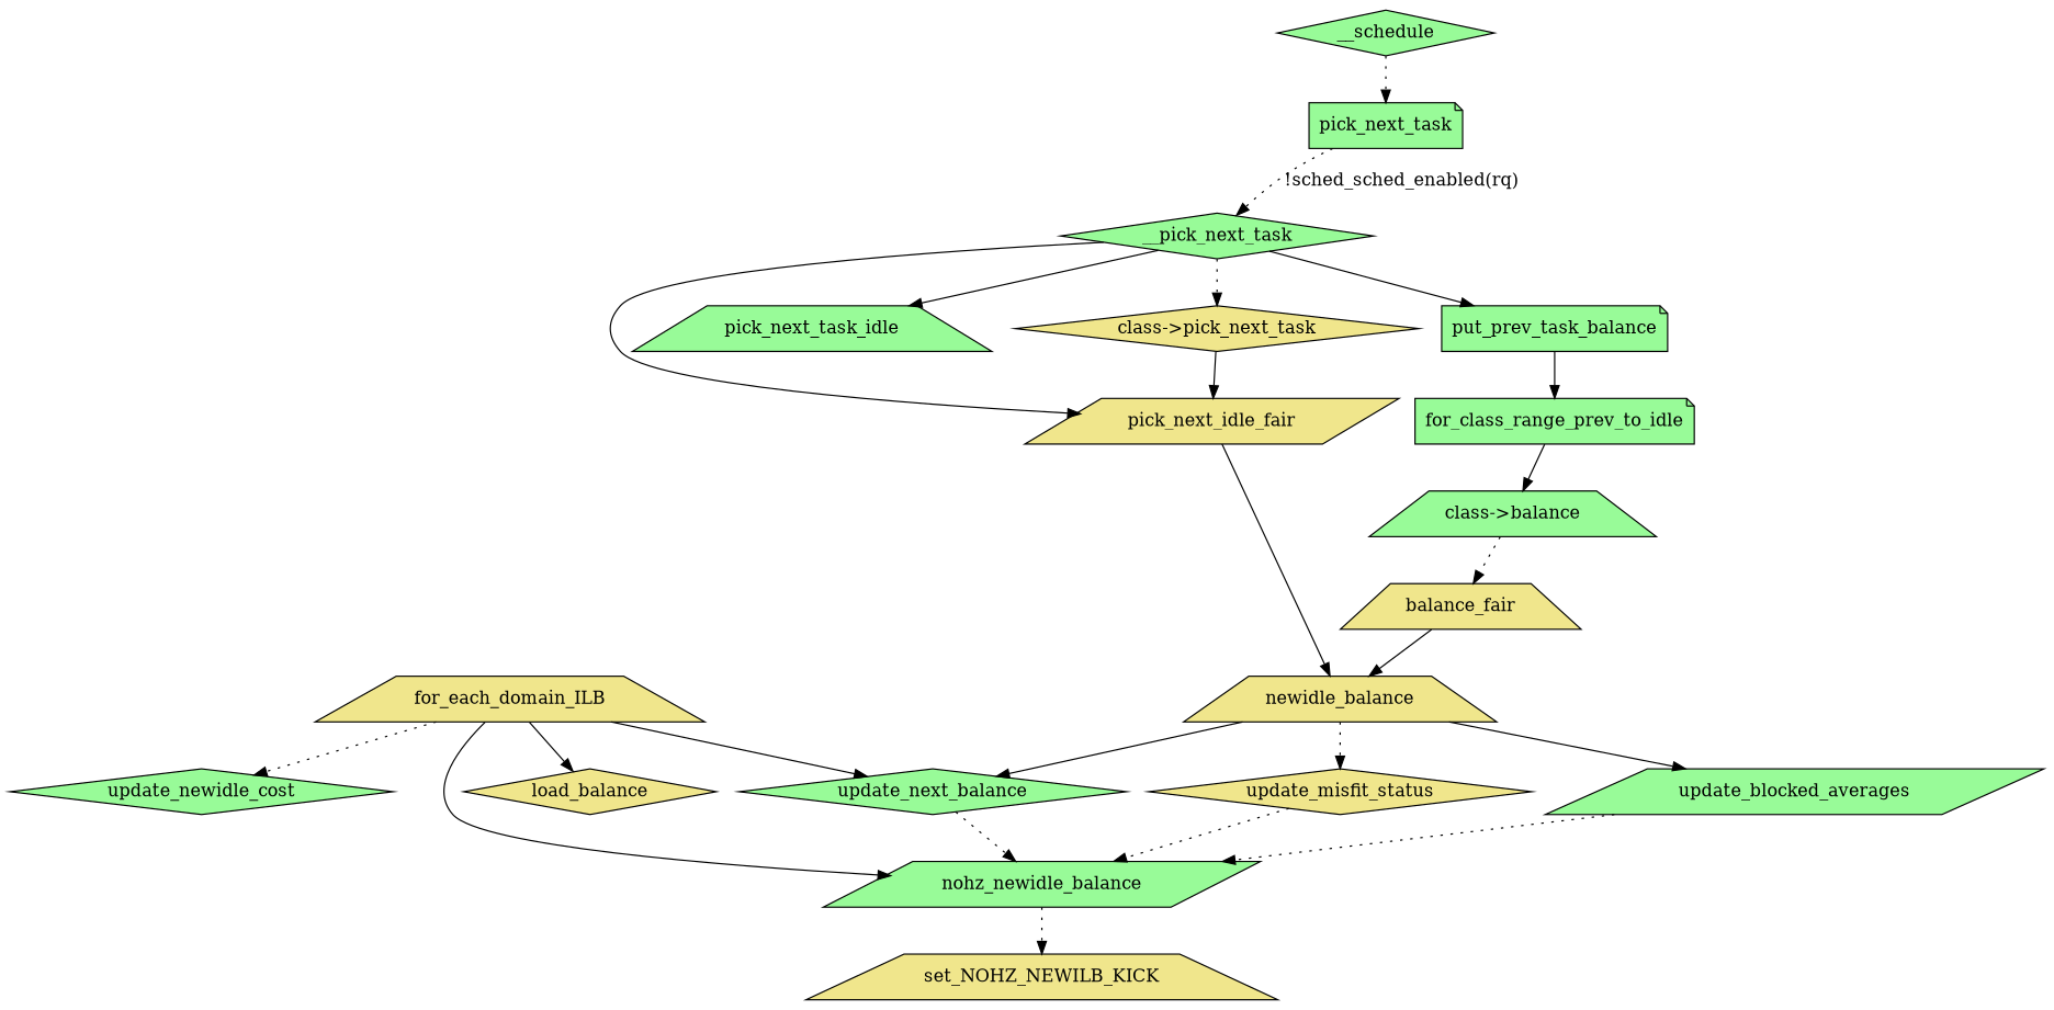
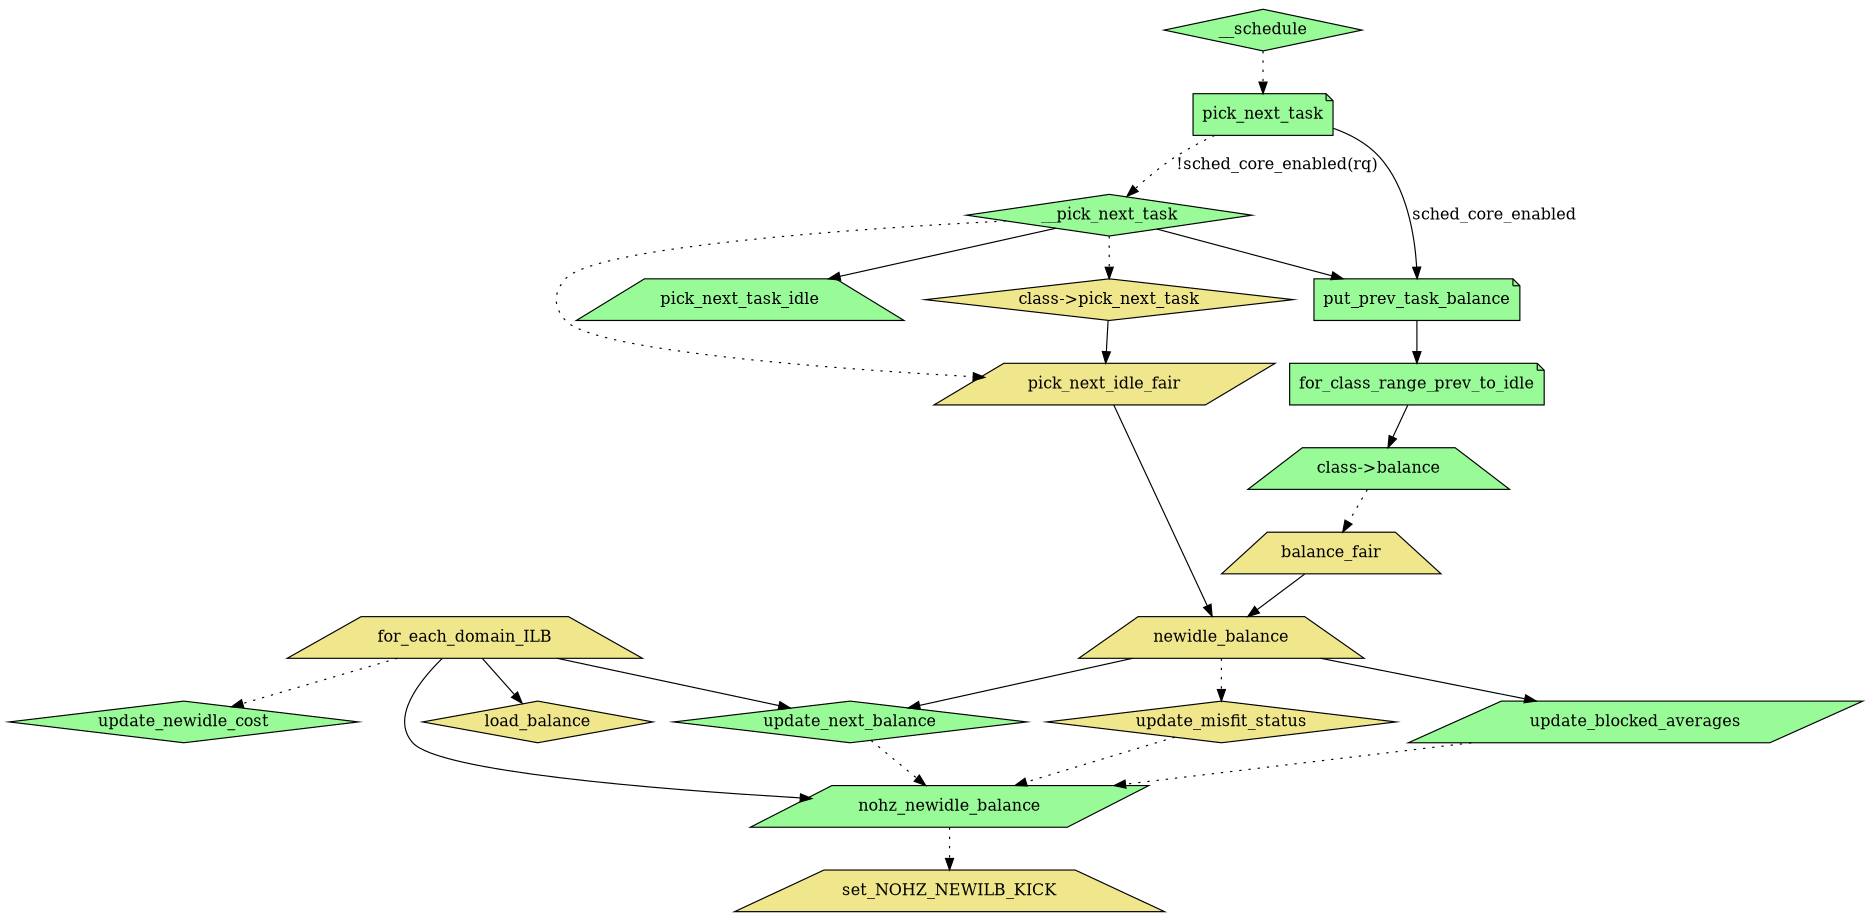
  digraph {
    node [fillcolor=palegreen shape=diamond style=filled]
    edge [style=solid]
    pick_next_task [shape=note]
    __schedule
    __pick_next_task
    put_prev_task_balance [shape=note]
    n5 [fillcolor=khaki label=pick_next_idle_fair shape=parallelogram]
    pick_next_task_idle [shape=trapezium]
    n7 [fillcolor=khaki label="class->pick_next_task"]
    for_class_range_prev_to_idle [shape=note]
    n9 [fillcolor=khaki label=newidle_balance shape=trapezium]
    n10 [label="class->balance" shape=trapezium]
    update_misfit_status [fillcolor=khaki]
    update_next_balance
    update_blocked_averages [shape=parallelogram]
    n14 [fillcolor=khaki label=balance_fair shape=trapezium]
    nohz_newidle_balance [shape=parallelogram]
    for_each_domain_ILB [fillcolor=khaki shape=trapezium]
    n17 [fillcolor=khaki label=load_balance]
    update_newidle_cost
    set_NOHZ_NEWILB_KICK [fillcolor=khaki shape=trapezium]
-   pick_next_task -> __pick_next_task [label="!sched_sched_enabled(rq)" style=dotted]
+   pick_next_task -> __pick_next_task [label="!sched_core_enabled(rq)" style=dotted]
+   pick_next_task -> put_prev_task_balance [label=sched_core_enabled]
    __schedule -> pick_next_task [style=dotted]
    __pick_next_task -> put_prev_task_balance
-   __pick_next_task -> n5
+   __pick_next_task -> n5 [style=dotted]
    __pick_next_task -> pick_next_task_idle
    __pick_next_task -> n7 [style=dotted]
    put_prev_task_balance -> for_class_range_prev_to_idle
    n5 -> n9
    n7 -> n5
    for_class_range_prev_to_idle -> n10
    n9 -> update_misfit_status [style=dotted]
    n9 -> update_next_balance
    n9 -> update_blocked_averages
    n10 -> n14 [style=dotted]
    update_misfit_status -> nohz_newidle_balance [style=dotted]
    update_next_balance -> nohz_newidle_balance [style=dotted]
    update_blocked_averages -> nohz_newidle_balance [style=dotted]
    n14 -> n9
    nohz_newidle_balance -> set_NOHZ_NEWILB_KICK [style=dotted]
    for_each_domain_ILB -> update_next_balance
    for_each_domain_ILB -> nohz_newidle_balance
    for_each_domain_ILB -> n17
    for_each_domain_ILB -> update_newidle_cost [style=dotted]
  }
